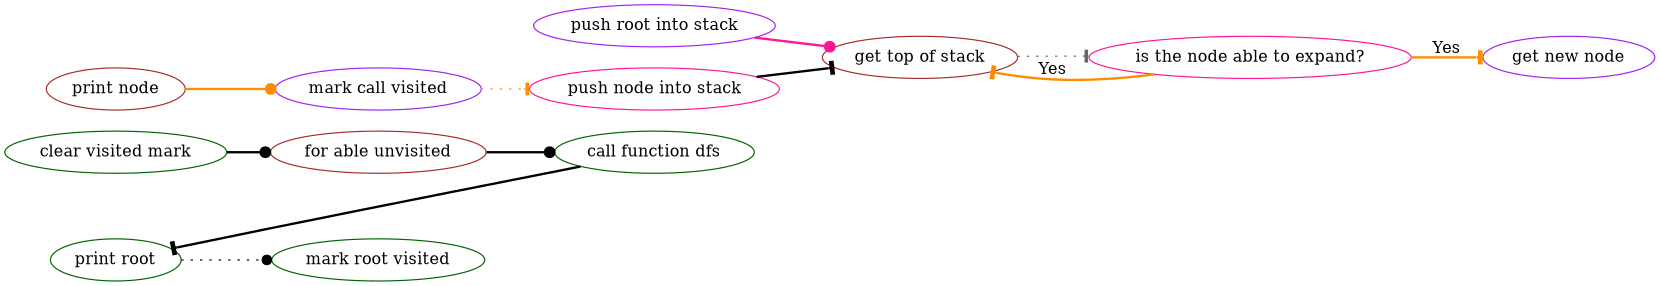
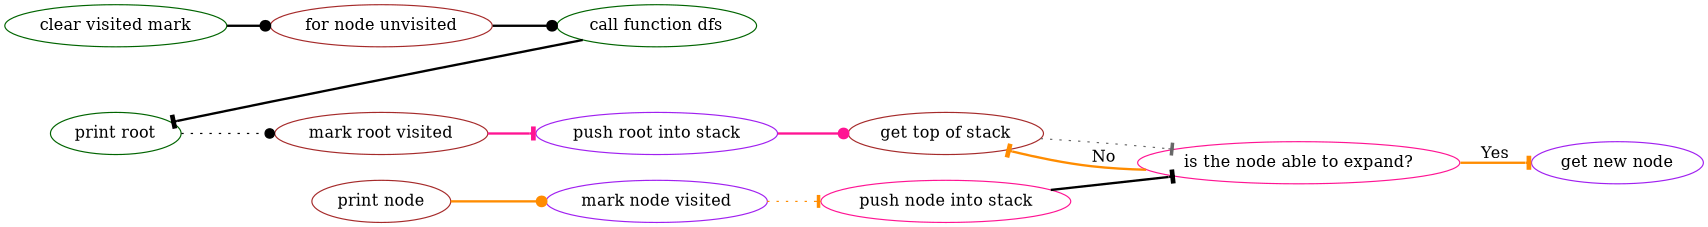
  digraph {
    rankdir=LR
    node [color=brown]
    edge [arrowhead=tee color=black style=bold]
    n1 [color=darkgreen label="clear visited mark"]
-   n2 [label="for able unvisited"]
+   n2 [label="for node unvisited"]
    n3 [color=darkgreen label="call function dfs"]
    n4 [color=darkgreen label="print root"]
-   n5 [color=darkgreen label="mark root visited"]
+   n5 [label="mark root visited"]
    n6 [color=purple label="push root into stack"]
    n7 [label="get top of stack"]
    n8 [color=deeppink label="is the node able to expand?"]
    n9 [color=purple label="get new node"]
    n10 [label="print node"]
-   n11 [color=purple label="mark call visited"]
+   n11 [color=purple label="mark node visited"]
    n12 [color=deeppink label="push node into stack"]
    subgraph sub_1 {
      label=body
      n1
      n2
      n3
    }
    subgraph sub_2 {
      label=dfs
      n4
      n5
      n6
      n7
      n8
      n9
      n10
      n11
      n12
    }
    n1 -> n2 [arrowhead=dot]
    n2 -> n3 [arrowhead=dot]
    n3 -> n4 [constraint=false]
    n4 -> n5 [arrowhead=dot style=dotted]
+   n5 -> n6 [color=deeppink]
    n6 -> n7 [arrowhead=dot color=deeppink]
    n7 -> n8 [color=gray40 style=dotted]
-   n8 -> n7 [color=darkorange label=Yes]
+   n8 -> n7 [color=darkorange label=No]
    n8 -> n9 [color=darkorange label=Yes]
    n10 -> n11 [arrowhead=dot color=darkorange]
    n11 -> n12 [color=darkorange style=dotted]
-   n12 -> n7
+   n12 -> n8
  }
